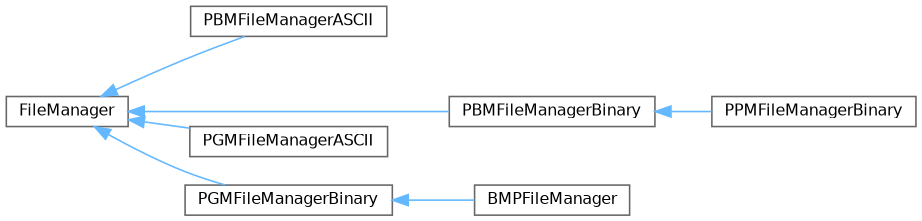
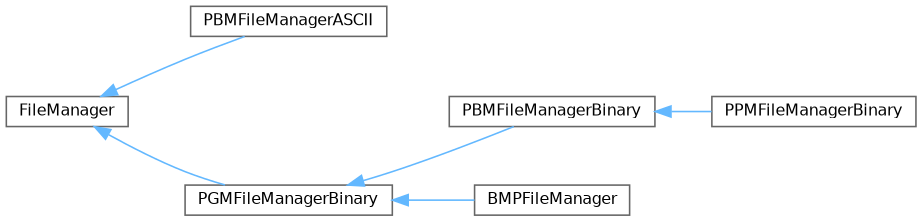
  digraph {
    rankdir=LR
    node [color=grey40 fillcolor=white fontname=Helvetica fontsize=10 shape=box style=filled]
    edge [color=steelblue1 dir=back fontname=Helvetica fontsize=10 labelfontname=Helvetica labelfontsize=10 style=solid]
    n1 [height=0.2 label=FileManager width=0.4]
    n2 [height=0.2 label=PBMFileManagerASCII width=0.4]
    n3 [height=0.2 label=PBMFileManagerBinary width=0.4]
-   n4 [height=0.2 label=PGMFileManagerASCII width=0.4]
    n5 [height=0.2 label=PGMFileManagerBinary width=0.4]
    n6 [height=0.2 label=BMPFileManager width=0.4]
    n7 [height=0.2 label=PPMFileManagerBinary width=0.4]
    n1 -> n2
-   n1 -> n3
-   n1 -> n4
+   n5 -> n3
    n1 -> n5
    n3 -> n7
    n5 -> n6
  }
